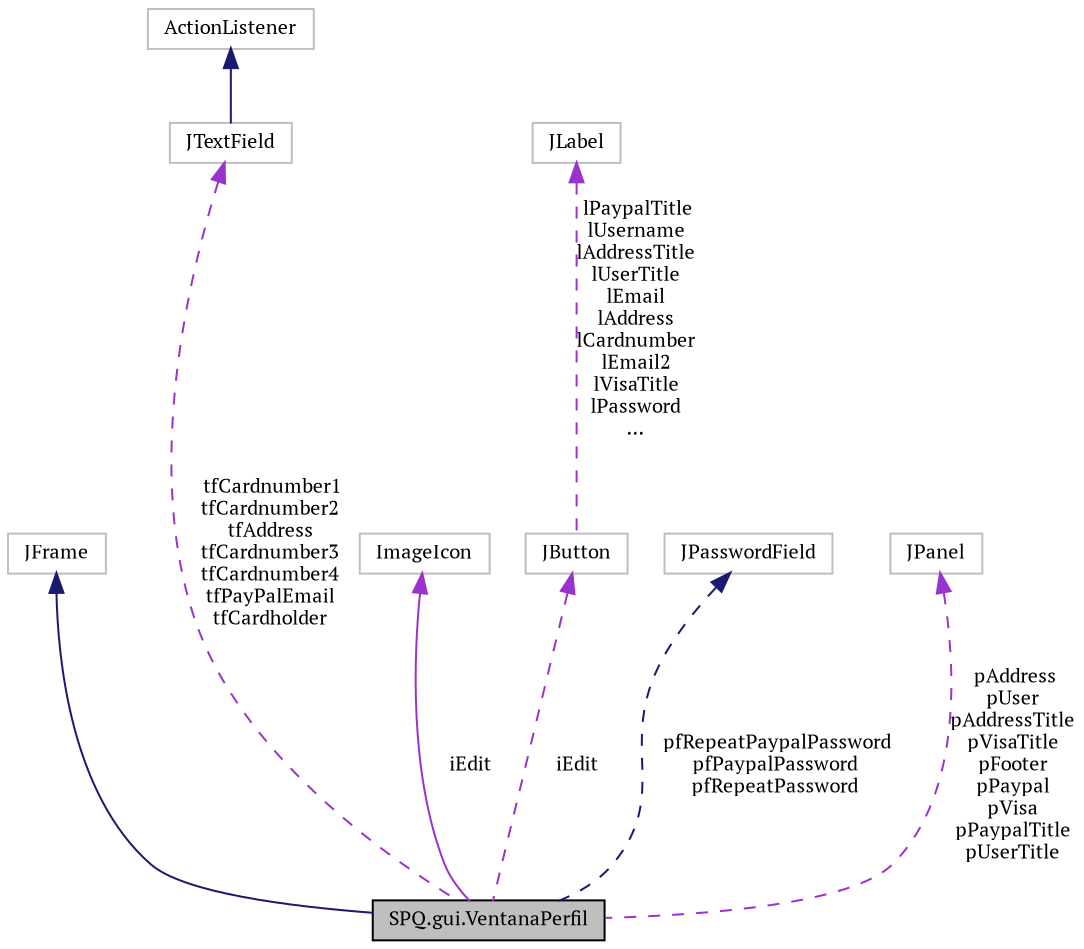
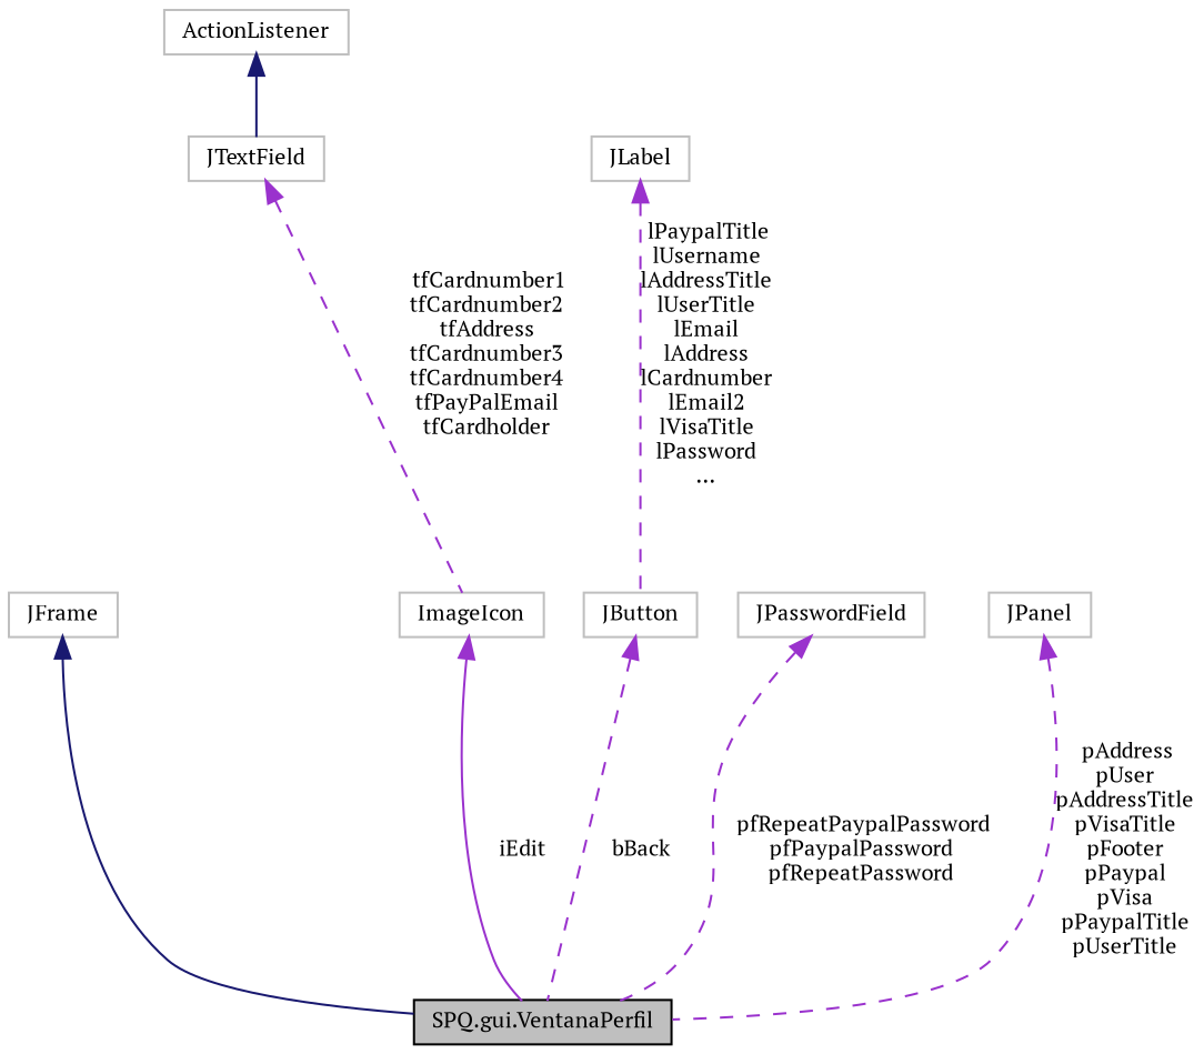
  digraph {
    fontname="PT Serif"
    node [color=grey75 fillcolor=white fontname="PT Serif" fontsize=10 shape=record style=filled]
    edge [color=darkorchid3 dir=back fontname="PT Serif" fontsize=10 labelfontname=Helvetica labelfontsize=10 style=dashed]
    n1 [color=black fillcolor=grey75 fontcolor=black height=0.2 label="SPQ.gui.VentanaPerfil" width=0.4]
    n2 [height=0.2 label=JFrame width=0.4]
    n3 [height=0.2 label=ActionListener width=0.4]
    n4 [height=0.2 label=JTextField width=0.4]
    n5 [height=0.2 label=JButton width=0.4]
    n6 [height=0.2 label=ImageIcon width=0.4]
    n7 [height=0.2 label=JPasswordField width=0.4]
    n8 [height=0.2 label=JLabel width=0.4]
    n9 [height=0.2 label=JPanel width=0.4]
    n2 -> n1 [color=midnightblue style=solid]
    n3 -> n4 [color=midnightblue style=solid]
-   n4 -> n1 [label=" tfCardnumber1\ntfCardnumber2\ntfAddress\ntfCardnumber3\ntfCardnumber4\ntfPayPalEmail\ntfCardholder"]
-   n5 -> n1 [label=" iEdit"]
+   n4 -> n6 [label=" tfCardnumber1\ntfCardnumber2\ntfAddress\ntfCardnumber3\ntfCardnumber4\ntfPayPalEmail\ntfCardholder"]
+   n5 -> n1 [label=" bBack"]
    n6 -> n1 [label=" iEdit" style=solid]
-   n7 -> n1 [color=midnightblue label=" pfRepeatPaypalPassword\npfPaypalPassword\npfRepeatPassword"]
+   n7 -> n1 [label=" pfRepeatPaypalPassword\npfPaypalPassword\npfRepeatPassword"]
    n8 -> n5 [label=" lPaypalTitle\nlUsername\nlAddressTitle\nlUserTitle\nlEmail\nlAddress\nlCardnumber\nlEmail2\nlVisaTitle\nlPassword\n..."]
    n9 -> n1 [label=" pAddress\npUser\npAddressTitle\npVisaTitle\npFooter\npPaypal\npVisa\npPaypalTitle\npUserTitle"]
  }
